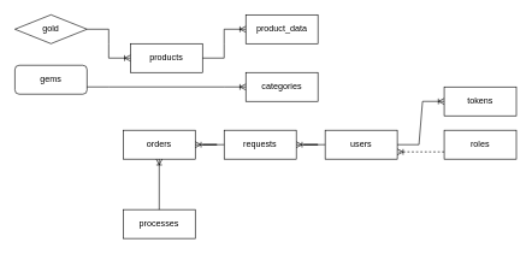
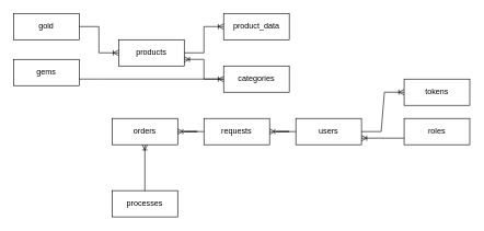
  <mxCell id="0" />
  <mxCell id="1" parent="0" />
  <mxCell id="2" value="roles" style="whiteSpace=wrap;html=1;align=center;" vertex="1" parent="1"><mxGeometry x="615" y="180" width="100" height="40" as="geometry" /></mxCell>
  <mxCell id="3" value="tokens" style="whiteSpace=wrap;html=1;align=center;" vertex="1" parent="1"><mxGeometry x="615" y="120" width="100" height="40" as="geometry" /></mxCell>
  <mxCell id="4" value="users" style="whiteSpace=wrap;html=1;align=center;" vertex="1" parent="1"><mxGeometry x="450" y="180" width="100" height="40" as="geometry" /></mxCell>
  <mxCell id="5" value="" style="edgeStyle=entityRelationEdgeStyle;fontSize=12;html=1;endArrow=ERoneToMany;rounded=0;entryX=0;entryY=0.5;entryDx=0;entryDy=0;exitX=1;exitY=0.5;exitDx=0;exitDy=0;" edge="1" parent="1" source="4" target="3"><mxGeometry width="100" height="100" relative="1" as="geometry"><mxPoint x="590" y="270" as="sourcePoint" /><mxPoint x="690" y="170" as="targetPoint" /></mxGeometry></mxCell>
- <mxCell id="6" value="" style="edgeStyle=entityRelationEdgeStyle;fontSize=12;html=1;endArrow=ERoneToMany;rounded=0;entryX=1;entryY=0.75;entryDx=0;entryDy=0;exitX=0;exitY=0.75;exitDx=0;exitDy=0;dashed=1;" edge="1" parent="1" source="2" target="4"><mxGeometry width="100" height="100" relative="1" as="geometry"><mxPoint x="590" y="280" as="sourcePoint" /><mxPoint x="690" y="180" as="targetPoint" /></mxGeometry></mxCell>
+ <mxCell id="6" value="" style="edgeStyle=entityRelationEdgeStyle;fontSize=12;html=1;endArrow=ERoneToMany;rounded=0;entryX=1;entryY=0.75;entryDx=0;entryDy=0;exitX=0;exitY=0.75;exitDx=0;exitDy=0;" edge="1" parent="1" source="2" target="4"><mxGeometry width="100" height="100" relative="1" as="geometry"><mxPoint x="590" y="280" as="sourcePoint" /><mxPoint x="690" y="180" as="targetPoint" /></mxGeometry></mxCell>
  <mxCell id="7" value="orders" style="whiteSpace=wrap;html=1;align=center;" vertex="1" parent="1"><mxGeometry x="170" y="180" width="100" height="40" as="geometry" /></mxCell>
  <mxCell id="8" value="requests" style="whiteSpace=wrap;html=1;align=center;" vertex="1" parent="1"><mxGeometry x="310" y="180" width="100" height="40" as="geometry" /></mxCell>
  <mxCell id="9" value="" style="edgeStyle=entityRelationEdgeStyle;fontSize=12;html=1;endArrow=ERoneToMany;rounded=0;entryX=1;entryY=0.5;entryDx=0;entryDy=0;exitX=0;exitY=0.5;exitDx=0;exitDy=0;" edge="1" parent="1" source="4" target="8"><mxGeometry width="100" height="100" relative="1" as="geometry"><mxPoint x="280" y="310" as="sourcePoint" /><mxPoint x="380" y="210" as="targetPoint" /></mxGeometry></mxCell>
  <mxCell id="10" value="" style="edgeStyle=entityRelationEdgeStyle;fontSize=12;html=1;endArrow=ERoneToMany;rounded=0;entryX=1;entryY=0.5;entryDx=0;entryDy=0;exitX=0;exitY=0.5;exitDx=0;exitDy=0;" edge="1" parent="1" source="8" target="7"><mxGeometry width="100" height="100" relative="1" as="geometry"><mxPoint x="230" y="300" as="sourcePoint" /><mxPoint x="330" y="200" as="targetPoint" /></mxGeometry></mxCell>
  <mxCell id="11" value="processes" style="whiteSpace=wrap;html=1;align=center;" vertex="1" parent="1"><mxGeometry x="170" y="290" width="100" height="40" as="geometry" /></mxCell>
  <mxCell id="12" value="products" style="whiteSpace=wrap;html=1;align=center;" vertex="1" parent="1"><mxGeometry x="180" y="60" width="100" height="40" as="geometry" /></mxCell>
  <mxCell id="13" value="categories" style="whiteSpace=wrap;html=1;align=center;" vertex="1" parent="1"><mxGeometry x="340" y="100" width="100" height="40" as="geometry" /></mxCell>
  <mxCell id="14" value="product_data" style="whiteSpace=wrap;html=1;align=center;" vertex="1" parent="1"><mxGeometry x="340" y="20" width="100" height="40" as="geometry" /></mxCell>
- <mxCell id="15" value="gems" style="whiteSpace=wrap;html=1;align=center;rounded=1;" vertex="1" parent="1"><mxGeometry x="20" y="90" width="100" height="40" as="geometry" /></mxCell>
- <mxCell id="16" value="gold" style="rhombus;whiteSpace=wrap;html=1;align=center;" vertex="1" parent="1"><mxGeometry x="20" y="20" width="100" height="40" as="geometry" /></mxCell>
+ <mxCell id="15" value="gems" style="whiteSpace=wrap;html=1;align=center;" vertex="1" parent="1"><mxGeometry x="20" y="90" width="100" height="40" as="geometry" /></mxCell>
+ <mxCell id="16" value="gold" style="whiteSpace=wrap;html=1;align=center;" vertex="1" parent="1"><mxGeometry x="20" y="20" width="100" height="40" as="geometry" /></mxCell>
  <mxCell id="17" value="" style="edgeStyle=entityRelationEdgeStyle;fontSize=12;html=1;endArrow=ERoneToMany;rounded=0;exitX=1;exitY=0.75;exitDx=0;exitDy=0;" edge="1" parent="1" source="15" target="13"><mxGeometry width="100" height="100" relative="1" as="geometry"><mxPoint x="130" y="250" as="sourcePoint" /><mxPoint x="230" y="150" as="targetPoint" /></mxGeometry></mxCell>
  <mxCell id="18" value="" style="edgeStyle=entityRelationEdgeStyle;fontSize=12;html=1;endArrow=ERoneToMany;rounded=0;entryX=0;entryY=0.5;entryDx=0;entryDy=0;exitX=1;exitY=0.5;exitDx=0;exitDy=0;" edge="1" parent="1" source="16" target="12"><mxGeometry width="100" height="100" relative="1" as="geometry"><mxPoint x="130" y="250" as="sourcePoint" /><mxPoint x="230" y="150" as="targetPoint" /></mxGeometry></mxCell>
  <mxCell id="19" value="" style="edgeStyle=entityRelationEdgeStyle;fontSize=12;html=1;endArrow=ERoneToMany;rounded=0;entryX=0;entryY=0.5;entryDx=0;entryDy=0;exitX=1;exitY=0.5;exitDx=0;exitDy=0;" edge="1" parent="1" source="12" target="14"><mxGeometry width="100" height="100" relative="1" as="geometry"><mxPoint x="180" y="250" as="sourcePoint" /><mxPoint x="280" y="150" as="targetPoint" /></mxGeometry></mxCell>
+ <mxCell id="20" value="" style="edgeStyle=entityRelationEdgeStyle;fontSize=12;html=1;endArrow=ERoneToMany;rounded=0;entryX=1;entryY=0.75;entryDx=0;entryDy=0;exitX=0;exitY=0.5;exitDx=0;exitDy=0;" edge="1" parent="1" source="13" target="12"><mxGeometry width="100" height="100" relative="1" as="geometry"><mxPoint x="180" y="250" as="sourcePoint" /><mxPoint x="280" y="150" as="targetPoint" /></mxGeometry></mxCell>
  <mxCell id="21" value="" style="fontSize=12;html=1;endArrow=ERoneToMany;rounded=0;entryX=0.5;entryY=1;entryDx=0;entryDy=0;" edge="1" parent="1" target="7"><mxGeometry width="100" height="100" relative="1" as="geometry"><mxPoint x="220" y="290" as="sourcePoint" /><mxPoint x="320" y="210" as="targetPoint" /></mxGeometry></mxCell>
